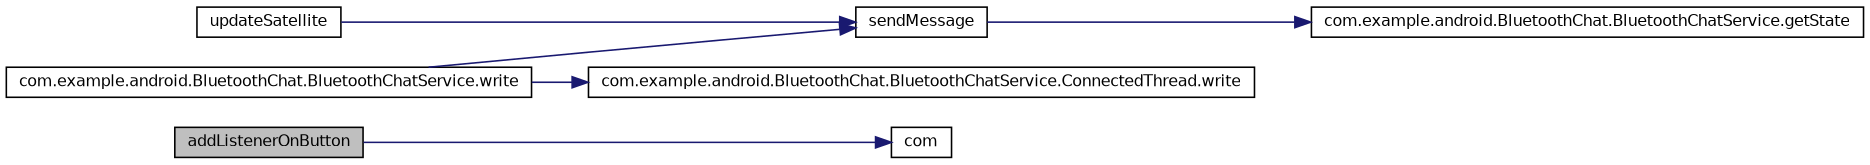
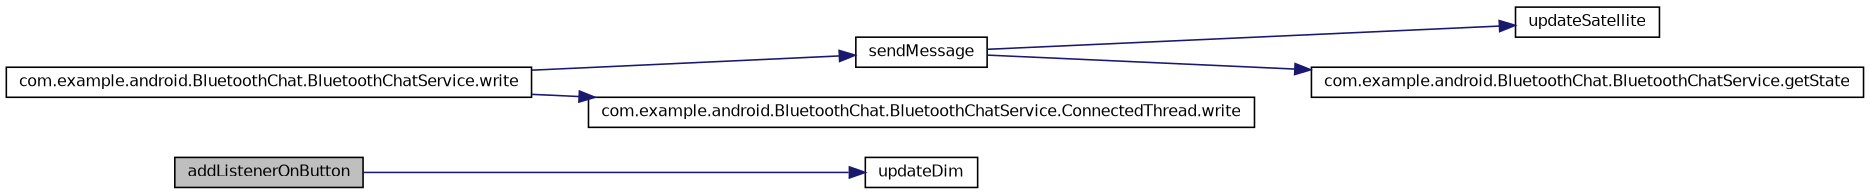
  digraph {
    rankdir=LR
    node [color=black fillcolor=white fontname=Helvetica fontsize=10 shape=record style=filled]
    edge [color=midnightblue fontname=Helvetica fontsize=10 labelfontname=Helvetica labelfontsize=10 style=solid]
    n1 [fillcolor=grey75 fontcolor=black height=0.2 label=addListenerOnButton width=0.4]
-   n2 [height=0.2 label=com width=0.4]
+   n2 [height=0.2 label=updateDim width=0.4]
    n3 [height=0.2 label=updateSatellite width=0.4]
    n4 [height=0.2 label=sendMessage width=0.4]
    n5 [height=0.2 label="com.example.android.BluetoothChat.BluetoothChatService.getState" width=0.4]
    n6 [height=0.2 label="com.example.android.BluetoothChat.BluetoothChatService.write" width=0.4]
    n7 [height=0.2 label="com.example.android.BluetoothChat.BluetoothChatService.ConnectedThread.write" width=0.4]
    n1 -> n2
-   n3 -> n4
+   n4 -> n3
    n4 -> n5
    n6 -> n4
    n6 -> n7
  }
